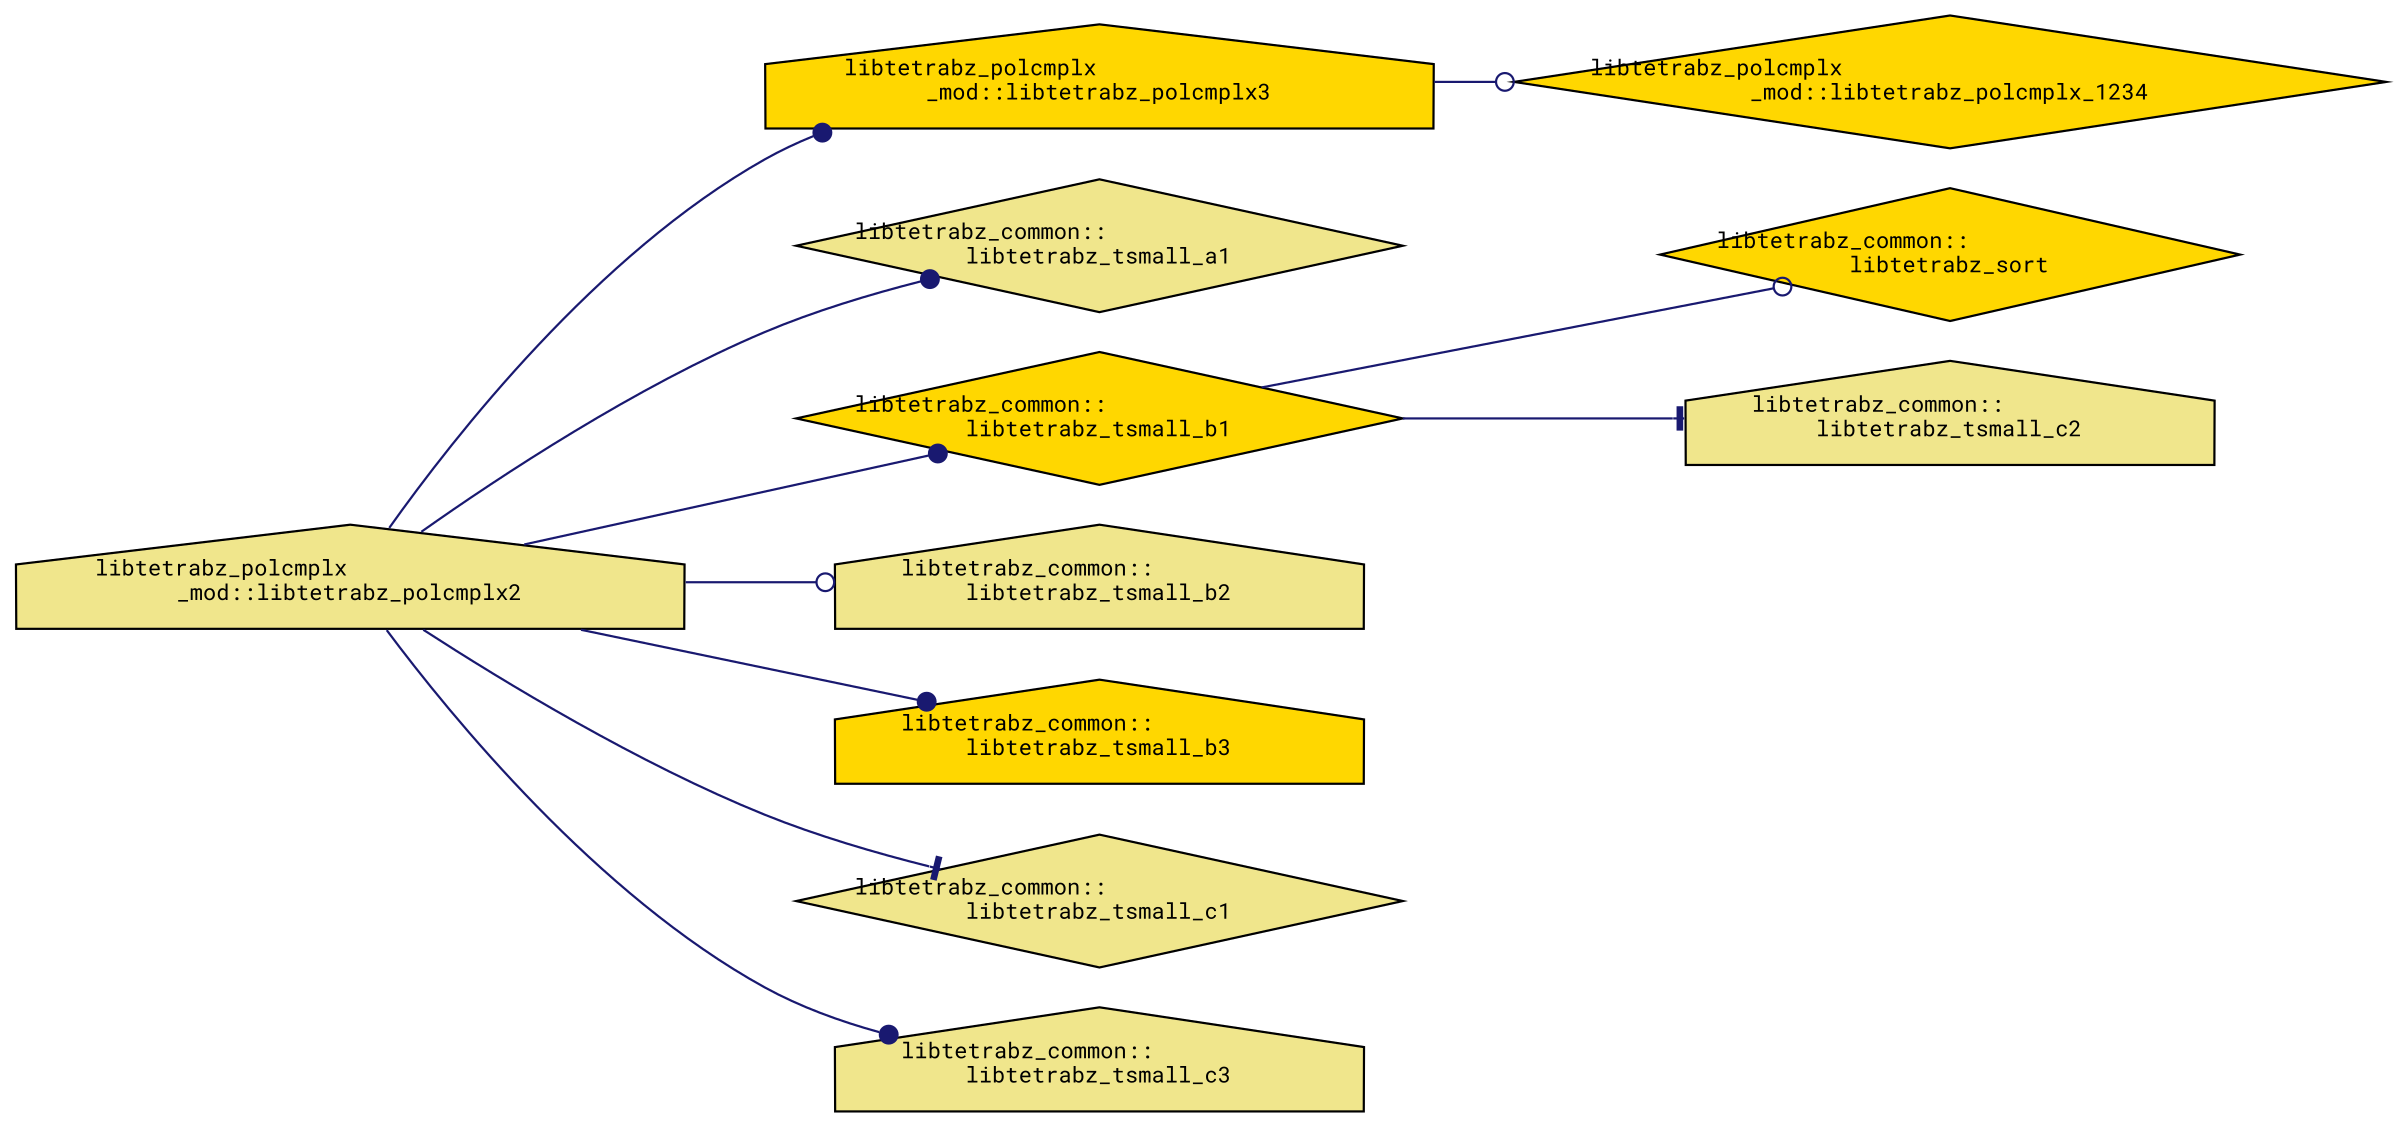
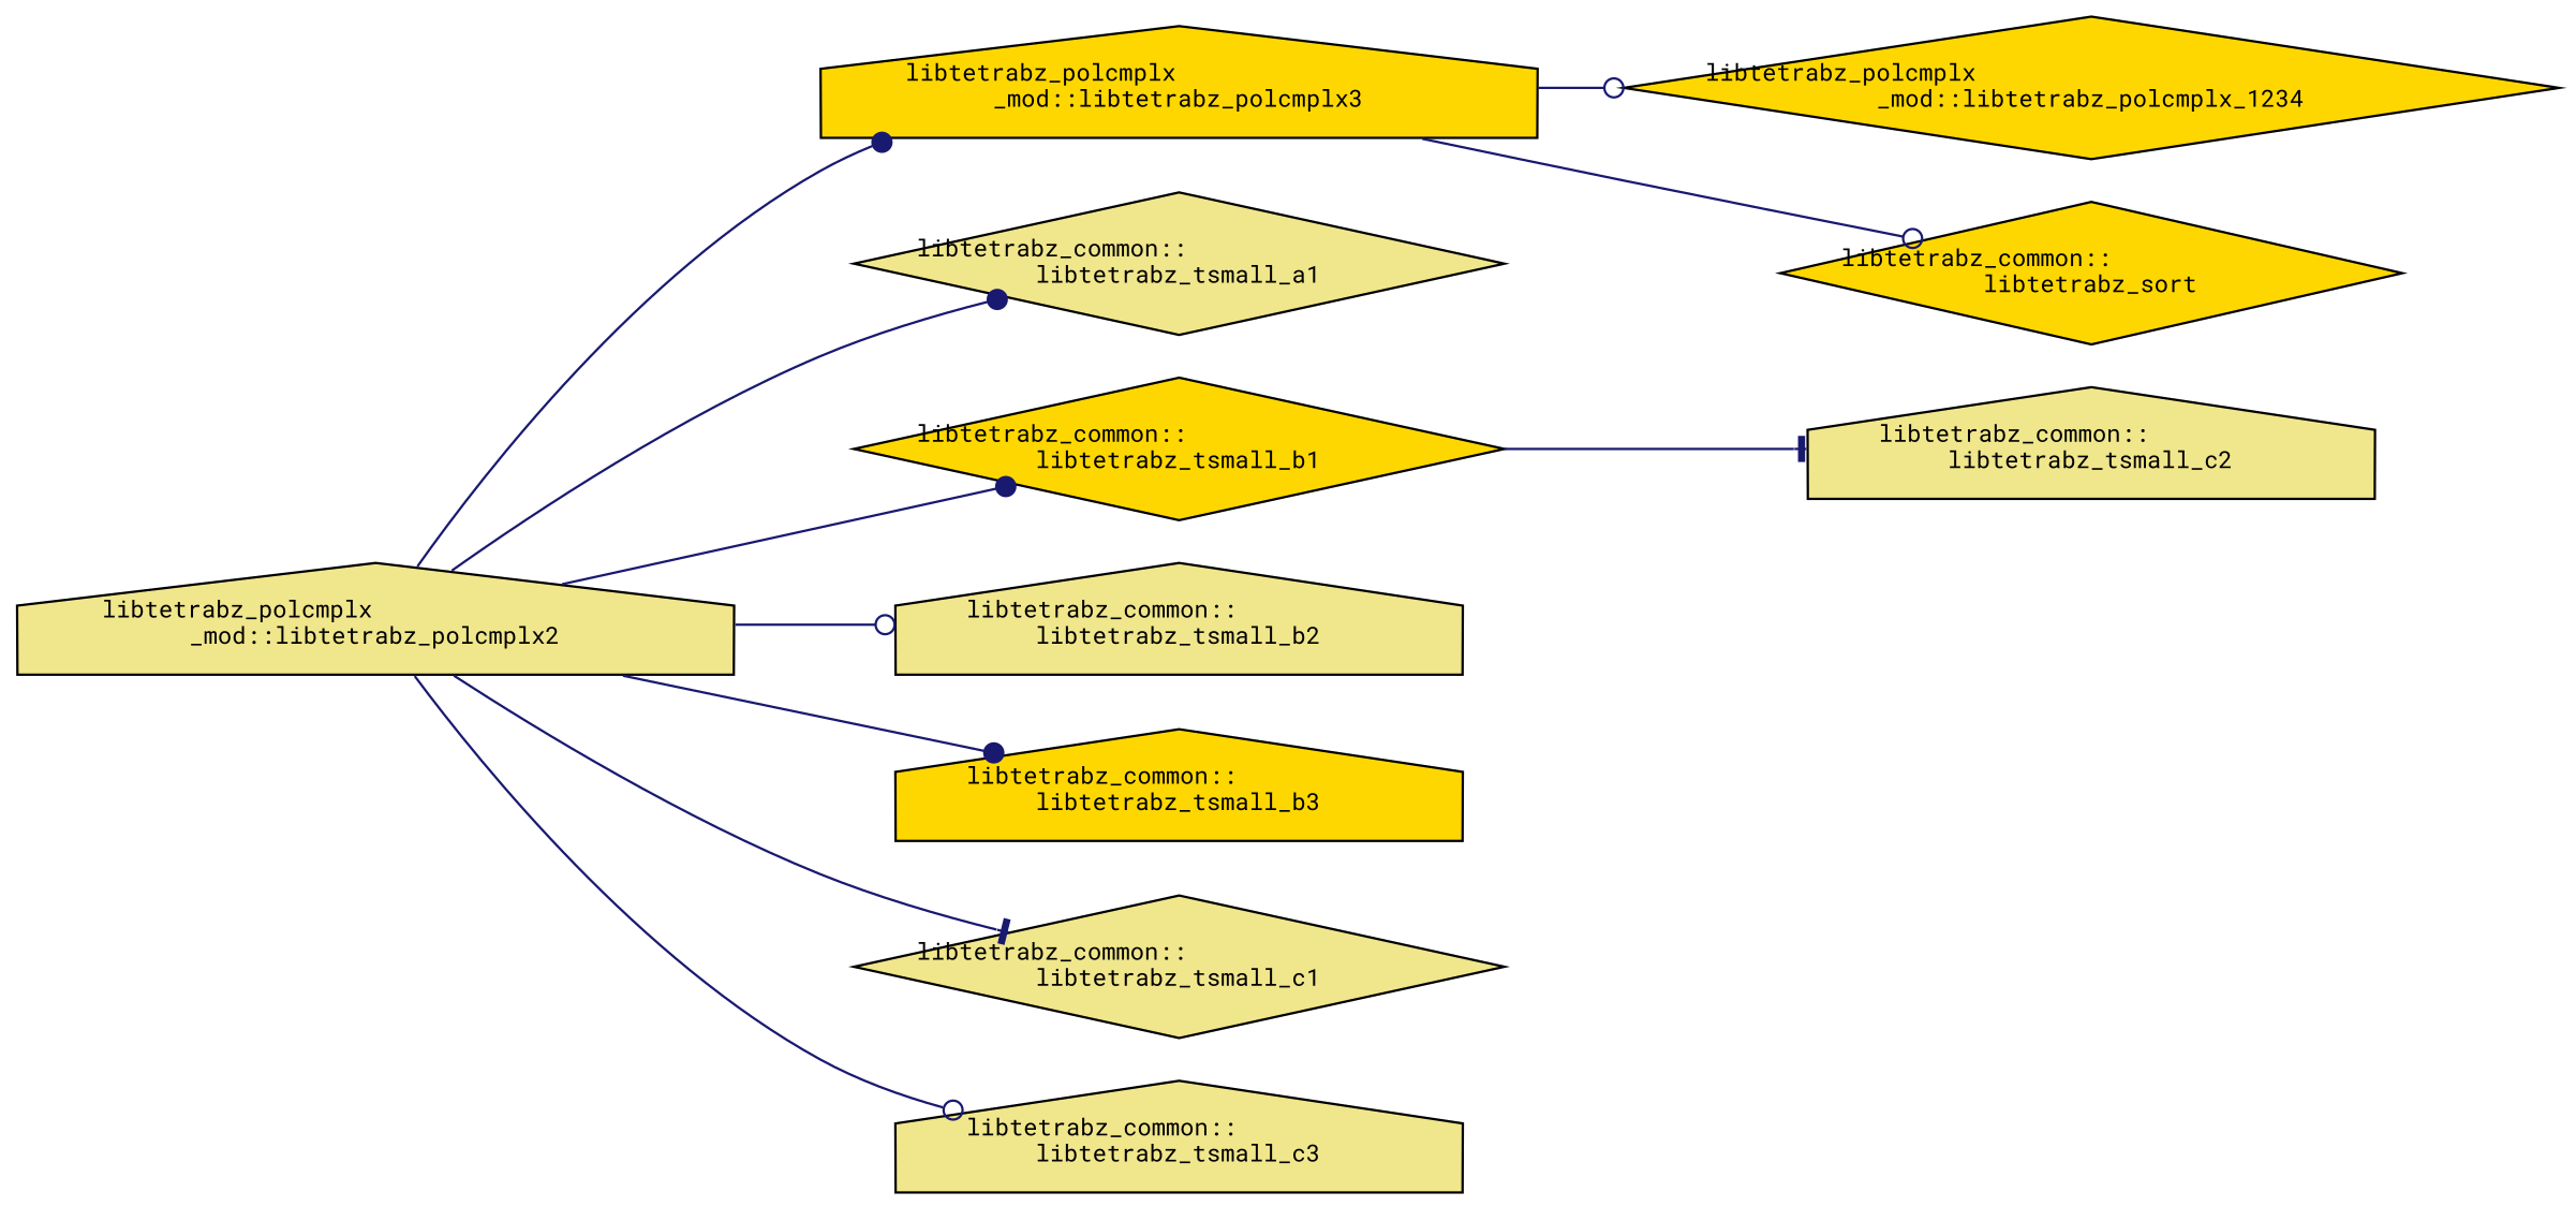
  digraph {
    fontname="Roboto Mono"
    rankdir=LR
    node [color=black fillcolor=khaki fontname="Roboto Mono" fontsize=10 shape=house style=filled]
    edge [arrowhead=dot color=midnightblue fontname="Roboto Mono" fontsize=10 labelfontname=Helvetica labelfontsize=10 style=solid]
    n1 [fontcolor=black height=0.2 label="libtetrabz_polcmplx\l_mod::libtetrabz_polcmplx2" width=0.4]
    n2 [fillcolor=gold height=0.2 label="libtetrabz_polcmplx\l_mod::libtetrabz_polcmplx3" width=0.4]
    n3 [height=0.2 label="libtetrabz_common::\llibtetrabz_tsmall_a1" shape=diamond width=0.4]
    n4 [fillcolor=gold height=0.2 label="libtetrabz_common::\llibtetrabz_tsmall_b1" shape=diamond width=0.4]
    n5 [height=0.2 label="libtetrabz_common::\llibtetrabz_tsmall_b2" width=0.4]
    n6 [fillcolor=gold height=0.2 label="libtetrabz_common::\llibtetrabz_tsmall_b3" width=0.4]
    n7 [height=0.2 label="libtetrabz_common::\llibtetrabz_tsmall_c1" shape=diamond width=0.4]
    n8 [height=0.2 label="libtetrabz_common::\llibtetrabz_tsmall_c3" width=0.4]
    n9 [fillcolor=gold height=0.2 label="libtetrabz_common::\llibtetrabz_sort" shape=diamond width=0.4]
    n10 [fillcolor=gold height=0.2 label="libtetrabz_polcmplx\l_mod::libtetrabz_polcmplx_1234" shape=diamond width=0.4]
    n11 [height=0.2 label="libtetrabz_common::\llibtetrabz_tsmall_c2" width=0.4]
    n1 -> n2
    n1 -> n3
    n1 -> n4
    n1 -> n5 [arrowhead=odot]
    n1 -> n6
    n1 -> n7 [arrowhead=tee]
-   n1 -> n8
-   n4 -> n9 [arrowhead=odot]
+   n1 -> n8 [arrowhead=odot]
+   n2 -> n9 [arrowhead=odot]
    n2 -> n10 [arrowhead=odot]
    n4 -> n11 [arrowhead=tee]
  }
